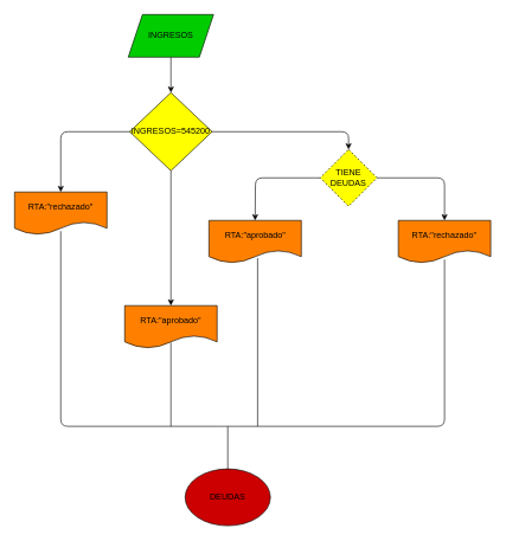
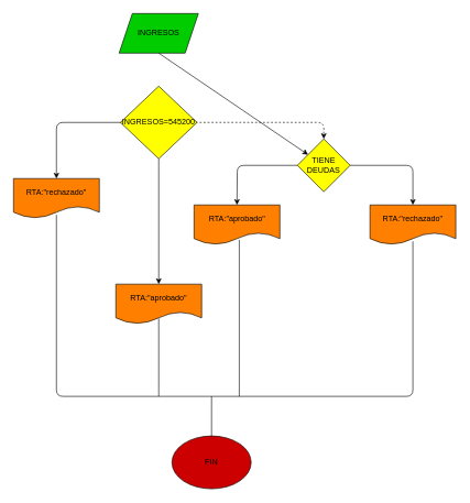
  <mxCell id="0" />
  <mxCell id="1" parent="0" />
- <mxCell id="2" style="edgeStyle=none;html=1;exitX=0.5;exitY=1;exitDx=0;exitDy=0;entryX=0.5;entryY=0;entryDx=0;entryDy=0;" edge="1" parent="1" source="3" target="7"><mxGeometry relative="1" as="geometry" /></mxCell>
+ <mxCell id="2" style="edgeStyle=none;html=1;exitX=0.5;exitY=1;exitDx=0;exitDy=0;" edge="1" parent="1" source="3" target="10"><mxGeometry relative="1" as="geometry" /></mxCell>
  <mxCell id="3" value="&lt;font color=&quot;#000000&quot;&gt;INGRESOS&lt;/font&gt;" style="shape=parallelogram;perimeter=parallelogramPerimeter;whiteSpace=wrap;html=1;fixedSize=1;fillColor=#00CC00;" vertex="1" parent="1"><mxGeometry x="180" y="20" width="120" height="60" as="geometry" /></mxCell>
- <mxCell id="4" style="edgeStyle=none;html=1;exitX=0;exitY=0.5;exitDx=0;exitDy=0;entryX=0.5;entryY=0;entryDx=0;entryDy=0;" edge="1" parent="1" source="7" target="10"><mxGeometry relative="1" as="geometry"><Array as="points"><mxPoint x="490" y="185" /></Array></mxGeometry></mxCell>
+ <mxCell id="4" style="edgeStyle=none;html=1;exitX=0;exitY=0.5;exitDx=0;exitDy=0;entryX=0.5;entryY=0;entryDx=0;entryDy=0;dashed=1;" edge="1" parent="1" source="7" target="10"><mxGeometry relative="1" as="geometry"><Array as="points"><mxPoint x="490" y="185" /></Array></mxGeometry></mxCell>
  <mxCell id="5" style="edgeStyle=none;html=1;exitX=0;exitY=0.5;exitDx=0;exitDy=0;entryX=0.5;entryY=0;entryDx=0;entryDy=0;fontColor=#000000;" edge="1" parent="1" source="7" target="14"><mxGeometry relative="1" as="geometry"><Array as="points"><mxPoint x="85" y="185" /></Array></mxGeometry></mxCell>
  <mxCell id="6" style="edgeStyle=none;html=1;exitX=0.5;exitY=1;exitDx=0;exitDy=0;fontColor=#000000;" edge="1" parent="1" source="7"><mxGeometry relative="1" as="geometry"><mxPoint x="240" y="430" as="targetPoint" /></mxGeometry></mxCell>
  <mxCell id="7" value="&lt;font color=&quot;#000000&quot;&gt;INGRESOS=545200&lt;/font&gt;" style="rhombus;whiteSpace=wrap;html=1;fillColor=#FFFF00;" vertex="1" parent="1"><mxGeometry x="182" y="130" width="116" height="110" as="geometry" /></mxCell>
  <mxCell id="8" style="edgeStyle=none;html=1;exitX=0;exitY=0.5;exitDx=0;exitDy=0;entryX=0.5;entryY=0;entryDx=0;entryDy=0;fontColor=#000000;" edge="1" parent="1" source="10" target="13"><mxGeometry relative="1" as="geometry"><Array as="points"><mxPoint x="359" y="250" /></Array></mxGeometry></mxCell>
  <mxCell id="9" style="edgeStyle=none;html=1;exitX=1;exitY=0.5;exitDx=0;exitDy=0;entryX=0.5;entryY=0;entryDx=0;entryDy=0;fontColor=#000000;" edge="1" parent="1" source="10" target="12"><mxGeometry relative="1" as="geometry"><Array as="points"><mxPoint x="625" y="250" /></Array></mxGeometry></mxCell>
- <mxCell id="10" value="&lt;font color=&quot;#000000&quot;&gt;TIENE DEUDAS&lt;/font&gt;" style="rhombus;whiteSpace=wrap;html=1;fillColor=#FFFF00;dashed=1;" vertex="1" parent="1"><mxGeometry x="450" y="210" width="80" height="80" as="geometry" /></mxCell>
- <mxCell id="11" value="&lt;font color=&quot;#000000&quot;&gt;DEUDAS&lt;/font&gt;" style="ellipse;whiteSpace=wrap;html=1;fillColor=#CC0000;" vertex="1" parent="1"><mxGeometry x="260" y="660" width="120" height="80" as="geometry" /></mxCell>
+ <mxCell id="10" value="&lt;font color=&quot;#000000&quot;&gt;TIENE DEUDAS&lt;/font&gt;" style="rhombus;whiteSpace=wrap;html=1;fillColor=#FFFF00;" vertex="1" parent="1"><mxGeometry x="450" y="210" width="80" height="80" as="geometry" /></mxCell>
+ <mxCell id="11" value="&lt;font color=&quot;#000000&quot;&gt;FIN&lt;/font&gt;" style="ellipse;whiteSpace=wrap;html=1;fillColor=#CC0000;" vertex="1" parent="1"><mxGeometry x="260" y="660" width="120" height="80" as="geometry" /></mxCell>
  <mxCell id="12" value="RTA:&quot;rechazado&quot;" style="shape=document;whiteSpace=wrap;html=1;boundedLbl=1;fontColor=#000000;fillColor=#FF8000;" vertex="1" parent="1"><mxGeometry x="560" y="310" width="130" height="60" as="geometry" /></mxCell>
  <mxCell id="13" value="RTA:&quot;aprobado&quot;" style="shape=document;whiteSpace=wrap;html=1;boundedLbl=1;fontColor=#000000;fillColor=#FF8000;" vertex="1" parent="1"><mxGeometry x="293.5" y="310" width="130" height="60" as="geometry" /></mxCell>
  <mxCell id="14" value="RTA:&quot;rechazado&quot;" style="shape=document;whiteSpace=wrap;html=1;boundedLbl=1;fontColor=#000000;fillColor=#FF8000;" vertex="1" parent="1"><mxGeometry x="20" y="270" width="130" height="60" as="geometry" /></mxCell>
  <mxCell id="15" value="RTA:&quot;aprobado&quot;" style="shape=document;whiteSpace=wrap;html=1;boundedLbl=1;fontColor=#000000;fillColor=#FF8000;" vertex="1" parent="1"><mxGeometry x="175" y="430" width="130" height="60" as="geometry" /></mxCell>
  <mxCell id="16" value="" style="endArrow=none;html=1;fontColor=#000000;entryX=0.5;entryY=0.917;entryDx=0;entryDy=0;entryPerimeter=0;" edge="1" parent="1" target="14"><mxGeometry width="50" height="50" relative="1" as="geometry"><mxPoint x="310" y="600" as="sourcePoint" /><mxPoint x="320" y="380" as="targetPoint" /><Array as="points"><mxPoint x="85" y="600" /></Array></mxGeometry></mxCell>
  <mxCell id="17" value="" style="endArrow=none;html=1;fontColor=#000000;entryX=0.5;entryY=0.917;entryDx=0;entryDy=0;entryPerimeter=0;" edge="1" parent="1" target="12"><mxGeometry width="50" height="50" relative="1" as="geometry"><mxPoint x="310" y="600" as="sourcePoint" /><mxPoint x="320" y="510" as="targetPoint" /><Array as="points"><mxPoint x="320" y="600" /><mxPoint x="625" y="600" /></Array></mxGeometry></mxCell>
  <mxCell id="18" value="" style="endArrow=none;html=1;fontColor=#000000;entryX=0.527;entryY=0.883;entryDx=0;entryDy=0;entryPerimeter=0;" edge="1" parent="1" target="13"><mxGeometry width="50" height="50" relative="1" as="geometry"><mxPoint x="362" y="600" as="sourcePoint" /><mxPoint x="320" y="450" as="targetPoint" /></mxGeometry></mxCell>
  <mxCell id="19" value="" style="endArrow=none;html=1;fontColor=#000000;entryX=0.5;entryY=0.867;entryDx=0;entryDy=0;entryPerimeter=0;" edge="1" parent="1" target="15"><mxGeometry width="50" height="50" relative="1" as="geometry"><mxPoint x="240" y="600" as="sourcePoint" /><mxPoint x="320" y="570" as="targetPoint" /></mxGeometry></mxCell>
  <mxCell id="20" value="" style="endArrow=none;html=1;fontColor=#000000;exitX=0.5;exitY=0;exitDx=0;exitDy=0;" edge="1" parent="1" source="11"><mxGeometry width="50" height="50" relative="1" as="geometry"><mxPoint x="270" y="740" as="sourcePoint" /><mxPoint x="320" y="600" as="targetPoint" /></mxGeometry></mxCell>
